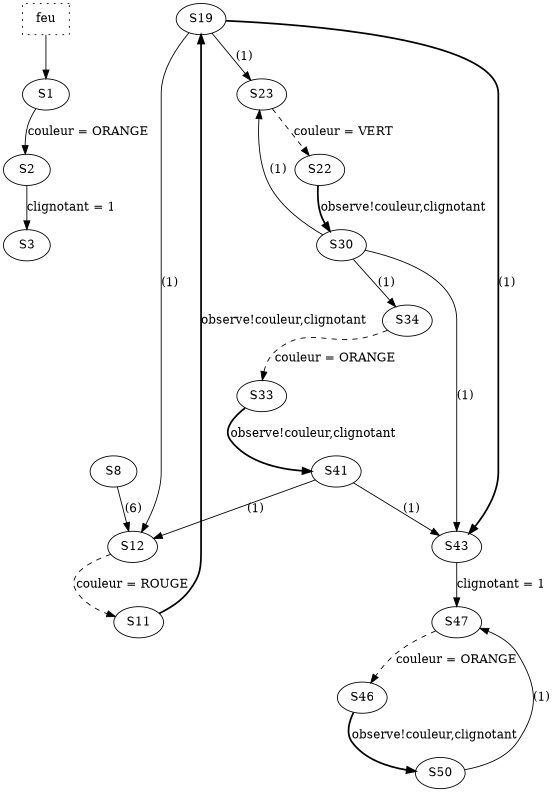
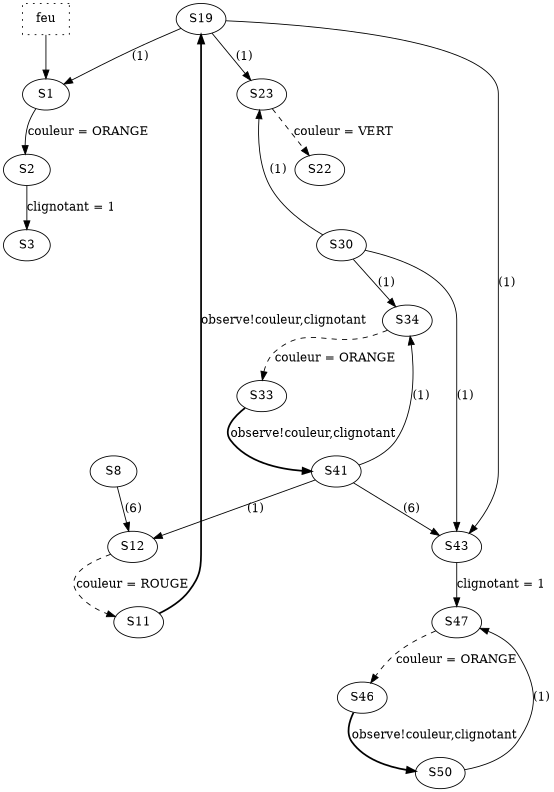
  digraph {
    edge [color=black style=solid]
    n1 [label=feu shape=box style=dotted]
    S1
    S2
    S3
    S8
    S12
    S11
    S19
    S23
    S43
    S22
    S47
    S30
    S46
    S34
    S33
    S41
    S50
    n1 -> S1 [color="" style=""]
    S1 -> S2 [label="couleur = ORANGE"]
    S2 -> S3 [label="clignotant = 1"]
    S8 -> S12 [label="(6)"]
    S12 -> S11 [label="couleur = ROUGE" style=dashed]
    S11 -> S19 [label="observe!couleur,clignotant" style=bold]
-   S19 -> S12 [label="(1)"]
+   S19 -> S1 [label="(1)"]
    S19 -> S23 [label="(1)"]
-   S19 -> S43 [label="(1)" style=bold]
+   S19 -> S43 [label="(1)"]
    S23 -> S22 [label="couleur = VERT" style=dashed]
    S43 -> S47 [label="clignotant = 1"]
-   S22 -> S30 [label="observe!couleur,clignotant" style=bold]
    S47 -> S46 [label="couleur = ORANGE" style=dashed]
    S30 -> S23 [label="(1)"]
    S30 -> S43 [label="(1)"]
    S30 -> S34 [label="(1)"]
    S46 -> S50 [label="observe!couleur,clignotant" style=bold]
    S34 -> S33 [label="couleur = ORANGE" style=dashed]
    S33 -> S41 [label="observe!couleur,clignotant" style=bold]
    S41 -> S12 [label="(1)"]
-   S41 -> S43 [label="(1)"]
+   S41 -> S43 [label="(6)"]
+   S41 -> S34 [label="(1)"]
    S50 -> S47 [label="(1)"]
  }
